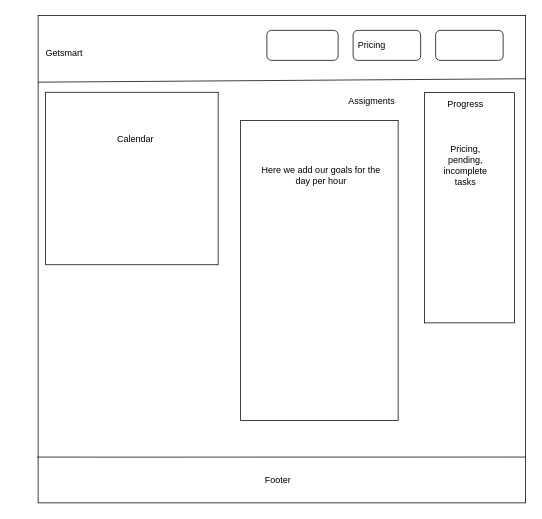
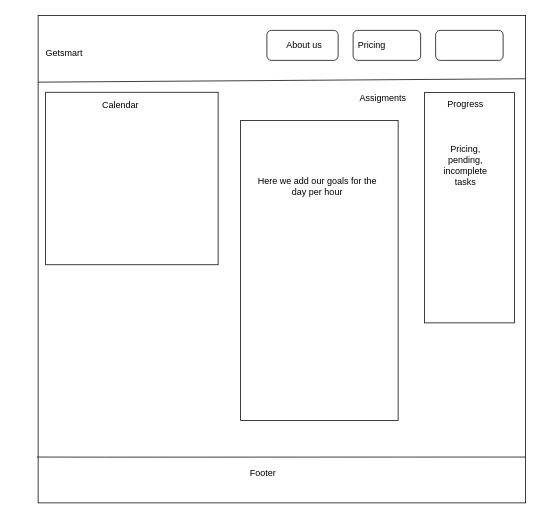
  <mxCell id="0" />
  <mxCell id="1" parent="0" />
  <mxCell id="2" value="" style="whiteSpace=wrap;html=1;aspect=fixed;" vertex="1" parent="1"><mxGeometry x="50" y="20" width="650" height="650" as="geometry" /></mxCell>
  <mxCell id="3" style="edgeStyle=orthogonalEdgeStyle;rounded=0;orthogonalLoop=1;jettySize=auto;html=1;exitX=0.5;exitY=1;exitDx=0;exitDy=0;" edge="1" parent="1" source="2" target="2"><mxGeometry relative="1" as="geometry" /></mxCell>
  <mxCell id="4" value="" style="rounded=1;whiteSpace=wrap;html=1;" vertex="1" parent="1"><mxGeometry x="580" y="40" width="90" height="40" as="geometry" /></mxCell>
  <mxCell id="5" value="" style="rounded=1;whiteSpace=wrap;html=1;" vertex="1" parent="1"><mxGeometry x="470" y="40" width="90" height="40" as="geometry" /></mxCell>
  <mxCell id="6" value="" style="rounded=1;whiteSpace=wrap;html=1;" vertex="1" parent="1"><mxGeometry x="355" y="40" width="95" height="40" as="geometry" /></mxCell>
  <mxCell id="7" value="" style="endArrow=none;html=1;exitX=1;exitY=0.13;exitDx=0;exitDy=0;exitPerimeter=0;entryX=0;entryY=0.137;entryDx=0;entryDy=0;entryPerimeter=0;" edge="1" parent="1" source="2" target="2"><mxGeometry width="50" height="50" relative="1" as="geometry"><mxPoint x="-30" y="310" as="sourcePoint" /><mxPoint x="12" y="110" as="targetPoint" /><Array as="points" /></mxGeometry></mxCell>
- <mxCell id="8" value="Assigments" style="text;html=1;strokeColor=none;fillColor=none;align=center;verticalAlign=middle;whiteSpace=wrap;rounded=0;" vertex="1" parent="1"><mxGeometry x="450" y="120" width="90" height="30" as="geometry" /></mxCell>
+ <mxCell id="8" value="Assigments" style="text;html=1;strokeColor=none;fillColor=none;align=center;verticalAlign=middle;whiteSpace=wrap;rounded=0;" vertex="1" parent="1"><mxGeometry x="465" y="115" width="90" height="30" as="geometry" /></mxCell>
  <mxCell id="9" value="" style="whiteSpace=wrap;html=1;aspect=fixed;" vertex="1" parent="1"><mxGeometry x="60" y="122.5" width="230" height="230" as="geometry" /></mxCell>
- <mxCell id="10" value="Calendar" style="text;html=1;strokeColor=none;fillColor=none;align=center;verticalAlign=middle;whiteSpace=wrap;rounded=0;" vertex="1" parent="1"><mxGeometry x="160" y="175" width="40" height="20" as="geometry" /></mxCell>
+ <mxCell id="10" value="Calendar" style="text;html=1;strokeColor=none;fillColor=none;align=center;verticalAlign=middle;whiteSpace=wrap;rounded=0;" vertex="1" parent="1"><mxGeometry x="140" y="130" width="40" height="20" as="geometry" /></mxCell>
  <mxCell id="11" value="Getsmart&lt;br&gt;" style="text;html=1;strokeColor=none;fillColor=none;align=center;verticalAlign=middle;whiteSpace=wrap;rounded=0;" vertex="1" parent="1"><mxGeometry x="20" y="50" width="130" height="40" as="geometry" /></mxCell>
  <mxCell id="12" value="" style="endArrow=none;html=1;entryX=-0.002;entryY=0.906;entryDx=0;entryDy=0;entryPerimeter=0;exitX=1;exitY=0.906;exitDx=0;exitDy=0;exitPerimeter=0;" edge="1" parent="1" source="2" target="2"><mxGeometry width="50" height="50" relative="1" as="geometry"><mxPoint x="20" y="750" as="sourcePoint" /><mxPoint x="70" y="700" as="targetPoint" /><Array as="points"><mxPoint x="130" y="609" /></Array></mxGeometry></mxCell>
- <mxCell id="13" value="Footer" style="text;html=1;strokeColor=none;fillColor=none;align=center;verticalAlign=middle;whiteSpace=wrap;rounded=0;" vertex="1" parent="1"><mxGeometry x="350" y="630" width="40" height="20" as="geometry" /></mxCell>
+ <mxCell id="13" value="Footer" style="text;html=1;strokeColor=none;fillColor=none;align=center;verticalAlign=middle;whiteSpace=wrap;rounded=0;" vertex="1" parent="1"><mxGeometry x="330" y="620" width="40" height="20" as="geometry" /></mxCell>
  <mxCell id="14" value="Pricing" style="text;html=1;strokeColor=none;fillColor=none;align=center;verticalAlign=middle;whiteSpace=wrap;rounded=0;" vertex="1" parent="1"><mxGeometry x="475" y="50" width="40" height="20" as="geometry" /></mxCell>
+ <mxCell id="15" value="About us&lt;br&gt;" style="text;html=1;strokeColor=none;fillColor=none;align=center;verticalAlign=middle;whiteSpace=wrap;rounded=0;" vertex="1" parent="1"><mxGeometry x="380" y="50" width="50" height="20" as="geometry" /></mxCell>
  <mxCell id="16" value="" style="rounded=0;whiteSpace=wrap;html=1;" vertex="1" parent="1"><mxGeometry x="565" y="123" width="120" height="307" as="geometry" /></mxCell>
  <mxCell id="17" value="Progress" style="text;html=1;strokeColor=none;fillColor=none;align=center;verticalAlign=middle;whiteSpace=wrap;rounded=0;" vertex="1" parent="1"><mxGeometry x="600" y="127.5" width="40" height="20" as="geometry" /></mxCell>
  <mxCell id="18" value="" style="rounded=0;whiteSpace=wrap;html=1;" vertex="1" parent="1"><mxGeometry x="320" y="160" width="210" height="400" as="geometry" /></mxCell>
- <mxCell id="19" value="Here we add our goals for the day per hour&lt;br&gt;" style="text;html=1;strokeColor=none;fillColor=none;align=center;verticalAlign=middle;whiteSpace=wrap;rounded=0;" vertex="1" parent="1"><mxGeometry x="340" y="223" width="175" height="20" as="geometry" /></mxCell>
+ <mxCell id="19" value="Here we add our goals for the day per hour&lt;br&gt;" style="text;html=1;strokeColor=none;fillColor=none;align=center;verticalAlign=middle;whiteSpace=wrap;rounded=0;" vertex="1" parent="1"><mxGeometry x="335" y="238" width="175" height="20" as="geometry" /></mxCell>
  <mxCell id="20" value="Pricing, pending, incomplete tasks" style="text;html=1;strokeColor=none;fillColor=none;align=center;verticalAlign=middle;whiteSpace=wrap;rounded=0;" vertex="1" parent="1"><mxGeometry x="590" y="210" width="60" height="20" as="geometry" /></mxCell>
